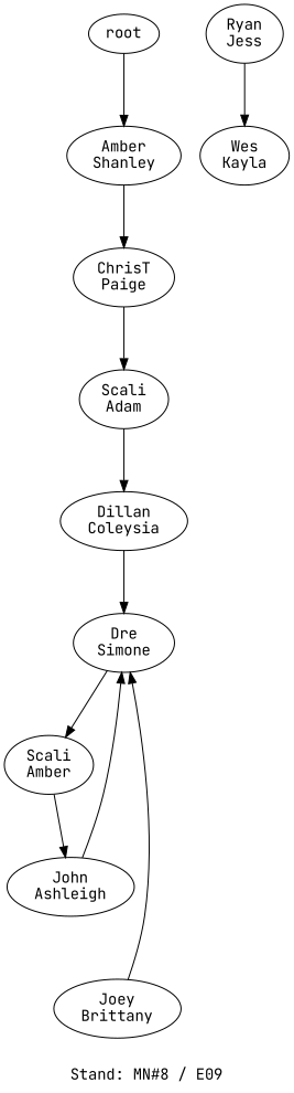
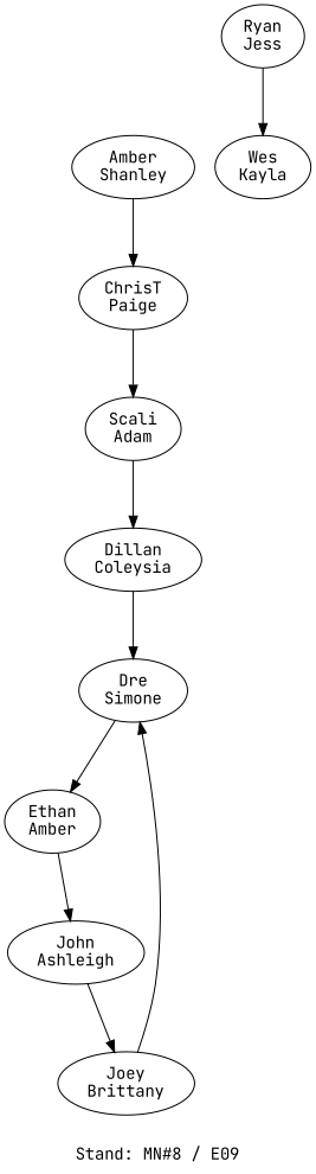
  digraph {
    fontname="JetBrains Mono"
    label="Stand: MN#8 / E09"
    labelloc=b
    ranksep=0.8
    node [fontname="JetBrains Mono"]
    edge [fontname="JetBrains Mono"]
    n1 [label="Amber\nShanley"]
    n2 [label="ChrisT\nPaige"]
    n3 [label="Scali\nAdam"]
-   root
    n5 [label="Dillan\nColeysia"]
    n6 [label="Dre\nSimone"]
-   n7 [label="Scali\nAmber"]
+   n7 [label="Ethan\nAmber"]
    n8 [label="John\nAshleigh"]
    n9 [label="Joey\nBrittany"]
    n10 [label="Ryan\nJess"]
    n11 [label="Wes\nKayla"]
    n1 -> n2
    n2 -> n3
    n3 -> n5
-   root -> n1
    n5 -> n6
    n6 -> n7
    n7 -> n8
-   n8 -> n6
+   n8 -> n9
    n9 -> n6
    n10 -> n11
  }
